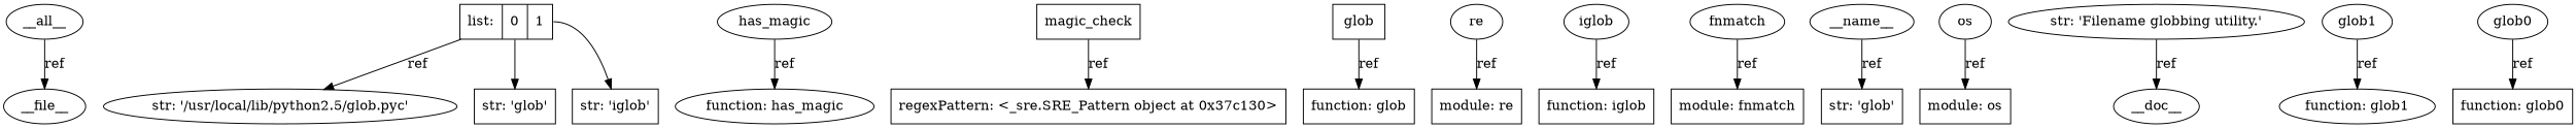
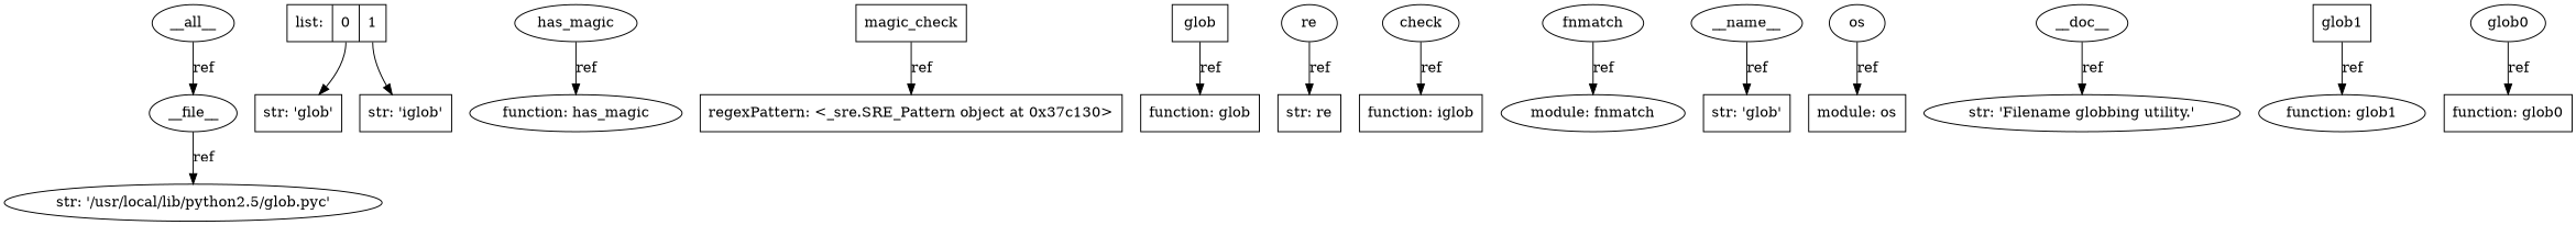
  digraph {
    node [shape=ellipse]
    n1 [label=__all__]
    n2 [label=__file__]
    n3 [label="list: | <0> 0|<1> 1" shape=record]
    n4 [label="str: 'glob'" shape=box]
    n5 [label="str: 'iglob'" shape=box]
    n6 [label="str: '/usr/local/lib/python2.5/glob.pyc'"]
    n7 [label=has_magic]
    n8 [label="function: has_magic"]
    n9 [label=magic_check shape=box]
    n10 [label="regexPattern: <_sre.SRE_Pattern object at 0x37c130>" shape=box]
    n11 [label=glob shape=box]
    n12 [label="function: glob" shape=box]
    n13 [label=re]
-   n14 [label="module: re" shape=box]
-   n15 [label=iglob]
+   n14 [label="str: re" shape=box]
+   n15 [label=check]
    n16 [label="function: iglob" shape=box]
    n17 [label=fnmatch]
-   n18 [label="module: fnmatch" shape=box]
+   n18 [label="module: fnmatch"]
    n19 [label=__name__]
    n20 [label="str: 'glob'" shape=box]
    n21 [label=os]
    n22 [label="module: os" shape=box]
    n23 [label=__doc__]
    n24 [label="str: 'Filename globbing utility.'"]
-   n25 [label=glob1]
+   n25 [label=glob1 shape=box]
    n26 [label="function: glob1"]
    n27 [label=glob0]
    n28 [label="function: glob0" shape=box]
    n1 -> n2 [label=ref]
-   n3 -> n6 [label=ref]
+   n2 -> n6 [label=ref]
    n3 -> n4 [tailport=0]
    n3 -> n5 [tailport=1]
    n7 -> n8 [label=ref]
    n9 -> n10 [label=ref]
    n11 -> n12 [label=ref]
    n13 -> n14 [label=ref]
    n15 -> n16 [label=ref]
    n17 -> n18 [label=ref]
    n19 -> n20 [label=ref]
    n21 -> n22 [label=ref]
-   n24 -> n23 [label=ref]
+   n23 -> n24 [label=ref]
    n25 -> n26 [label=ref]
    n27 -> n28 [label=ref]
  }
